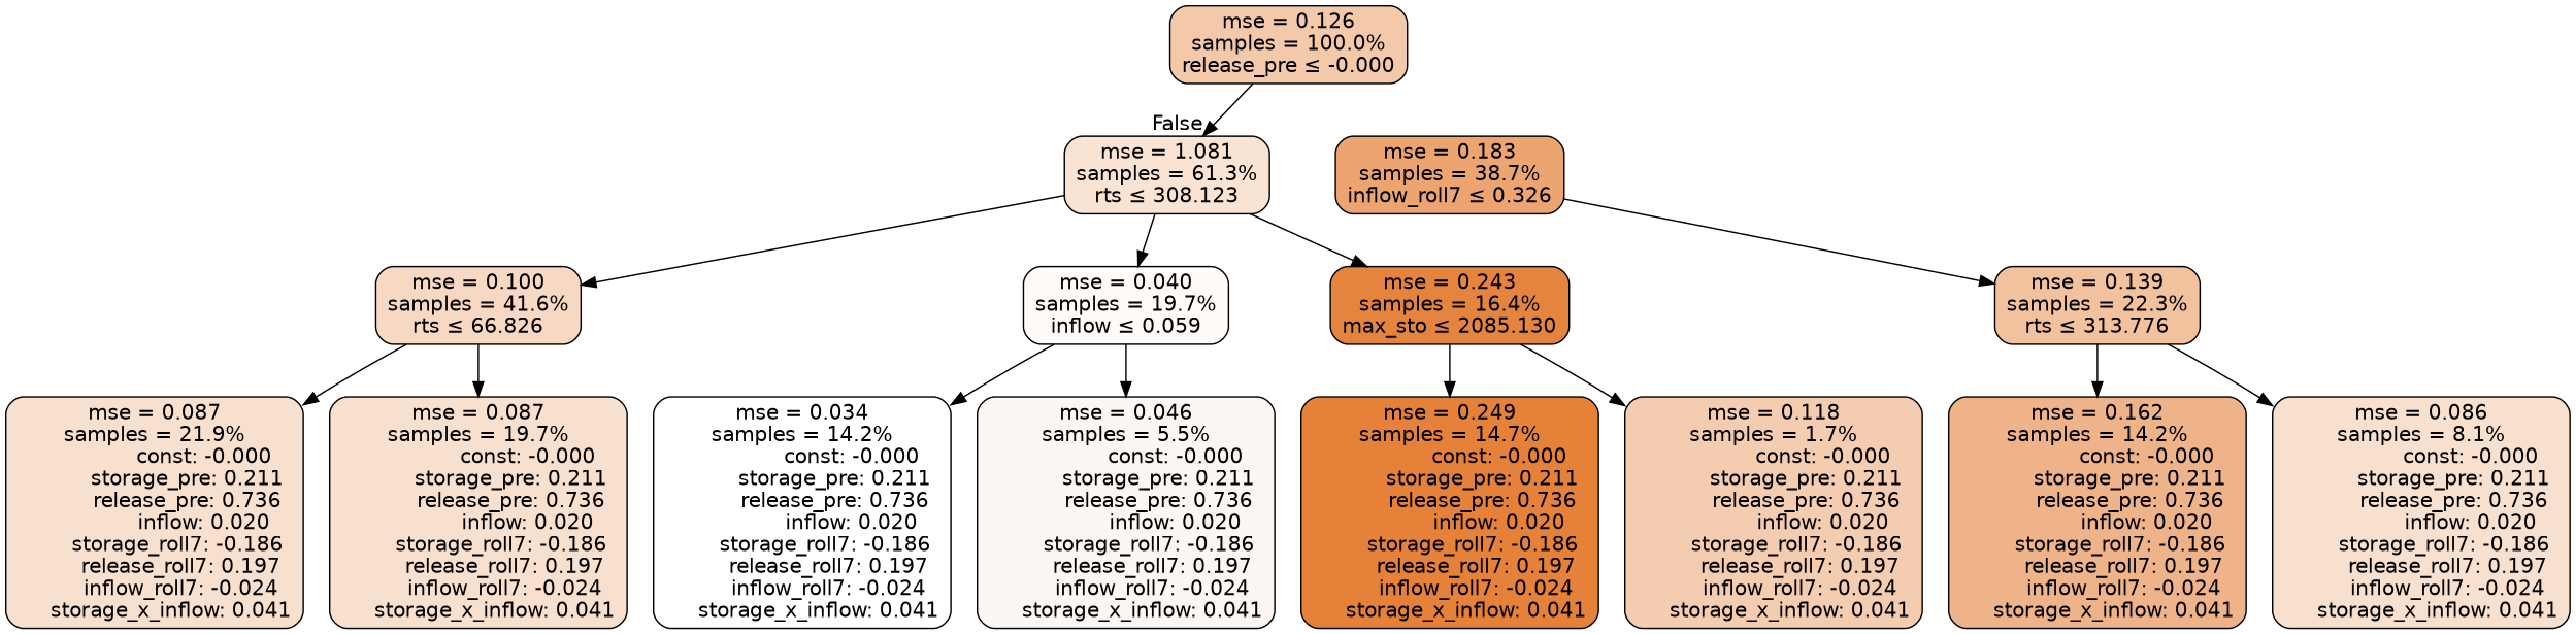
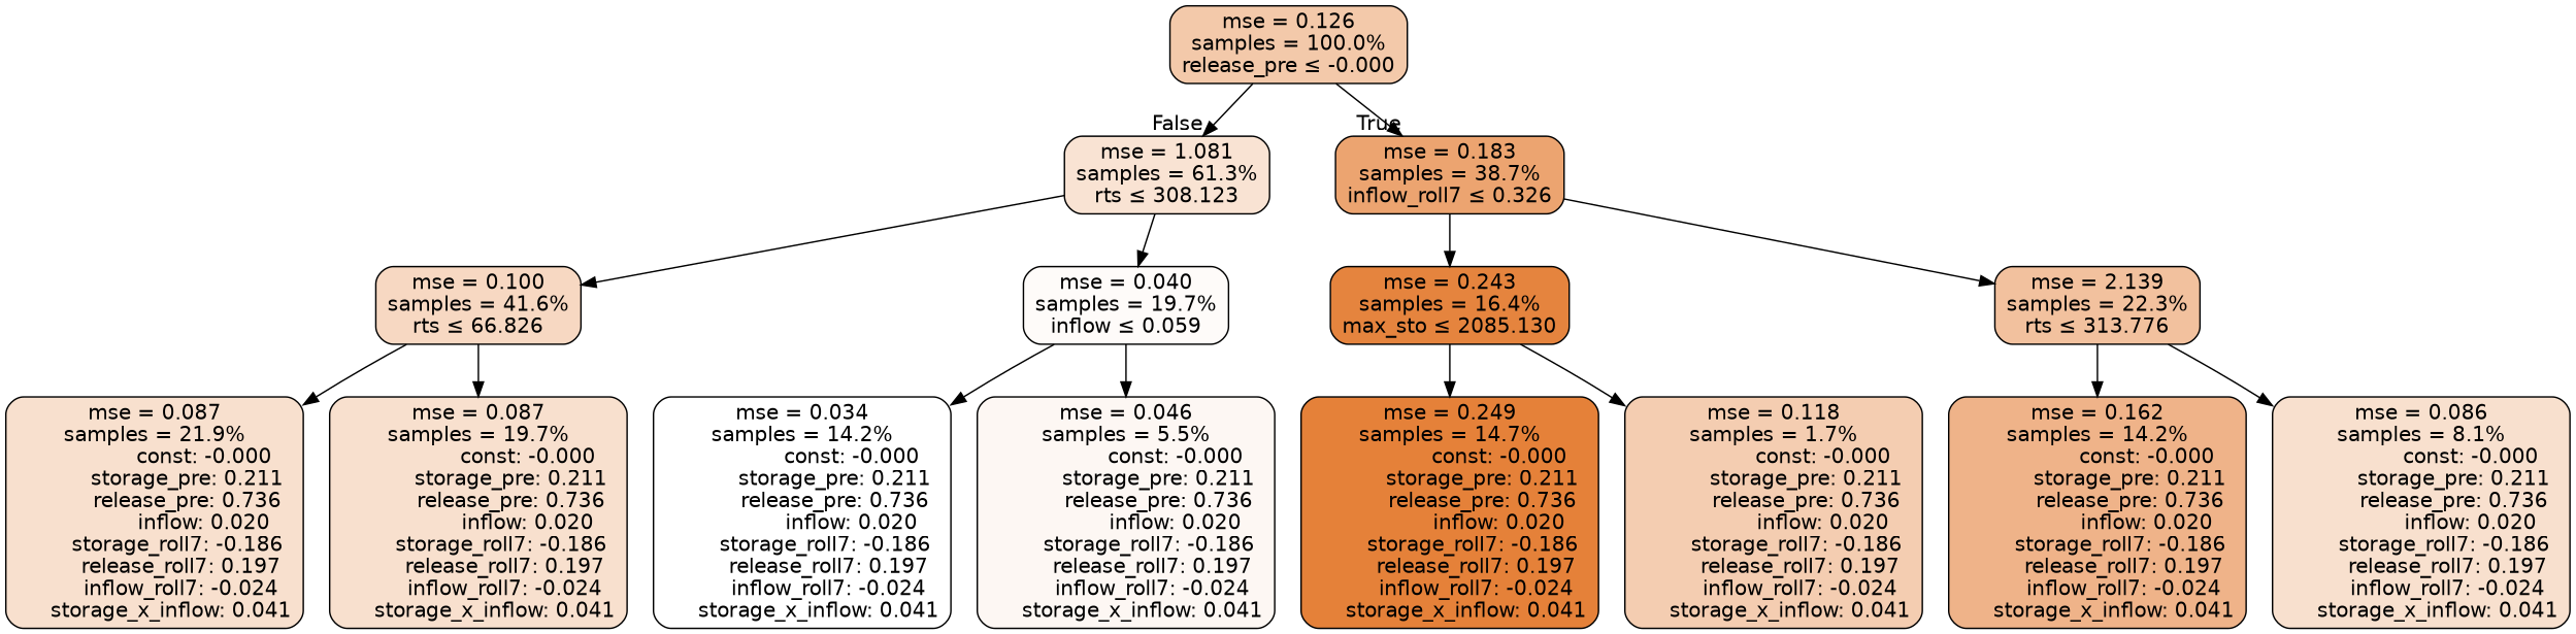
  digraph {
    node [color=black fillcolor="#f8e0ce" fontname=helvetica shape=rectangle style="filled, rounded"]
    edge [fontname=helvetica]
    n1 [fillcolor="#f3c9aa" label="mse = 0.126\nsamples = 100.0%\nrelease_pre &le; -0.000"]
    n2 [fillcolor="#f9e3d3" label="mse = 1.081\nsamples = 61.3%\nrts &le; 308.123"]
    n3 [fillcolor="#eca470" label="mse = 0.183\nsamples = 38.7%\ninflow_roll7 &le; 0.326"]
    n4 [fillcolor="#f7d8c2" label="mse = 0.100\nsamples = 41.6%\nrts &le; 66.826"]
    n5 [fillcolor="#fefbf9" label="mse = 0.040\nsamples = 19.7%\ninflow &le; 0.059"]
-   n6 [fillcolor="#f2c19e" label="mse = 0.139\nsamples = 22.3%\nrts &le; 313.776"]
+   n6 [fillcolor="#f2c19e" label="mse = 2.139\nsamples = 22.3%\nrts &le; 313.776"]
    n7 [fillcolor="#e5843e" label="mse = 0.243\nsamples = 16.4%\nmax_sto &le; 2085.130"]
    n8 [label="mse = 0.087\nsamples = 21.9%\n               const: -0.000\n          storage_pre: 0.211\n          release_pre: 0.736\n               inflow: 0.020\n       storage_roll7: -0.186\n        release_roll7: 0.197\n        inflow_roll7: -0.024\n     storage_x_inflow: 0.041"]
    n9 [label="mse = 0.087\nsamples = 19.7%\n               const: -0.000\n          storage_pre: 0.211\n          release_pre: 0.736\n               inflow: 0.020\n       storage_roll7: -0.186\n        release_roll7: 0.197\n        inflow_roll7: -0.024\n     storage_x_inflow: 0.041"]
    n10 [fillcolor="#ffffff" label="mse = 0.034\nsamples = 14.2%\n               const: -0.000\n          storage_pre: 0.211\n          release_pre: 0.736\n               inflow: 0.020\n       storage_roll7: -0.186\n        release_roll7: 0.197\n        inflow_roll7: -0.024\n     storage_x_inflow: 0.041"]
    n11 [fillcolor="#fdf7f3" label="mse = 0.046\nsamples = 5.5%\n               const: -0.000\n          storage_pre: 0.211\n          release_pre: 0.736\n               inflow: 0.020\n       storage_roll7: -0.186\n        release_roll7: 0.197\n        inflow_roll7: -0.024\n     storage_x_inflow: 0.041"]
    n12 [fillcolor="#efb389" label="mse = 0.162\nsamples = 14.2%\n               const: -0.000\n          storage_pre: 0.211\n          release_pre: 0.736\n               inflow: 0.020\n       storage_roll7: -0.186\n        release_roll7: 0.197\n        inflow_roll7: -0.024\n     storage_x_inflow: 0.041"]
    n13 [label="mse = 0.086\nsamples = 8.1%\n               const: -0.000\n          storage_pre: 0.211\n          release_pre: 0.736\n               inflow: 0.020\n       storage_roll7: -0.186\n        release_roll7: 0.197\n        inflow_roll7: -0.024\n     storage_x_inflow: 0.041"]
    n14 [fillcolor="#e58139" label="mse = 0.249\nsamples = 14.7%\n               const: -0.000\n          storage_pre: 0.211\n          release_pre: 0.736\n               inflow: 0.020\n       storage_roll7: -0.186\n        release_roll7: 0.197\n        inflow_roll7: -0.024\n     storage_x_inflow: 0.041"]
    n15 [fillcolor="#f4cdb1" label="mse = 0.118\nsamples = 1.7%\n               const: -0.000\n          storage_pre: 0.211\n          release_pre: 0.736\n               inflow: 0.020\n       storage_roll7: -0.186\n        release_roll7: 0.197\n        inflow_roll7: -0.024\n     storage_x_inflow: 0.041"]
    n1 -> n2 [headlabel=False labelangle=45 labeldistance=2.5]
+   n1 -> n3 [headlabel=True labelangle=-45 labeldistance=2.5]
    n2 -> n4
    n2 -> n5
    n3 -> n6
-   n2 -> n7
+   n3 -> n7
    n4 -> n8
    n4 -> n9
    n5 -> n10
    n5 -> n11
    n6 -> n12
    n6 -> n13
    n7 -> n14
    n7 -> n15
  }
